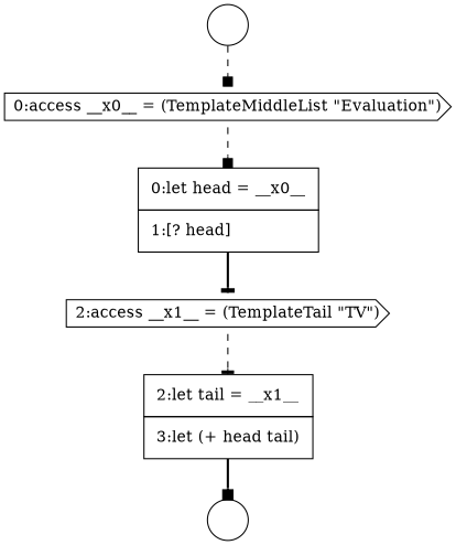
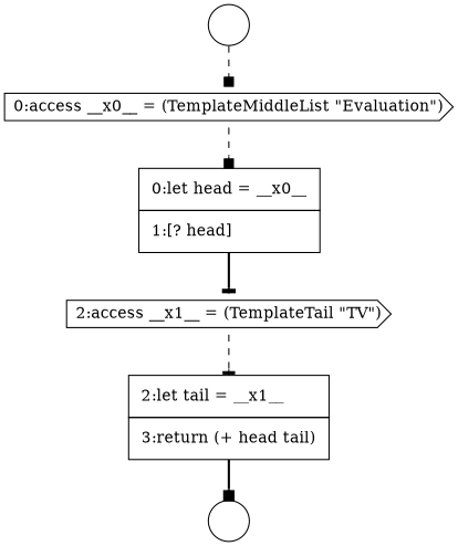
  digraph {
    node [color=black fillcolor=white shape=none style=filled]
    edge [color=black style=dashed arrowhead=box]
    n1 [label=<<font color="black">     <table border="0" cellborder="1" cellspacing="0" cellpadding="10">       <tr><td align="left">0:let head = __x0__</td></tr>       <tr><td align="left">1:[? head]</td></tr>     </table>   </font>> margin=0]
    n2 [label=<<font color="black">2:access __x1__ = (TemplateTail &quot;TV&quot;)</font>> shape=cds]
    n3 [label=" " shape=circle]
    n4 [label=<<font color="black">0:access __x0__ = (TemplateMiddleList &quot;Evaluation&quot;)</font>> shape=cds]
-   n5 [label=<<font color="black">     <table border="0" cellborder="1" cellspacing="0" cellpadding="10">       <tr><td align="left">2:let tail = __x1__</td></tr>       <tr><td align="left">3:let (+ head tail)</td></tr>     </table>   </font>> margin=0]
+   n5 [label=<<font color="black">     <table border="0" cellborder="1" cellspacing="0" cellpadding="10">       <tr><td align="left">2:let tail = __x1__</td></tr>       <tr><td align="left">3:return (+ head tail)</td></tr>     </table>   </font>> margin=0]
    n6 [label=" " shape=circle]
    n1 -> n2 [style=bold arrowhead=tee]
    n2 -> n5 [arrowhead=tee]
    n3 -> n4
    n4 -> n1
    n5 -> n6 [style=bold]
  }
